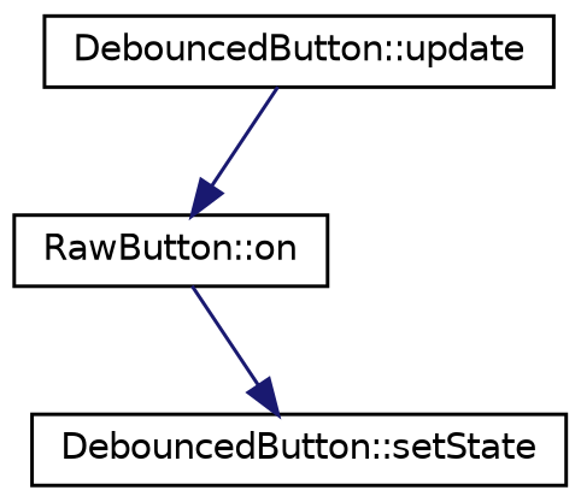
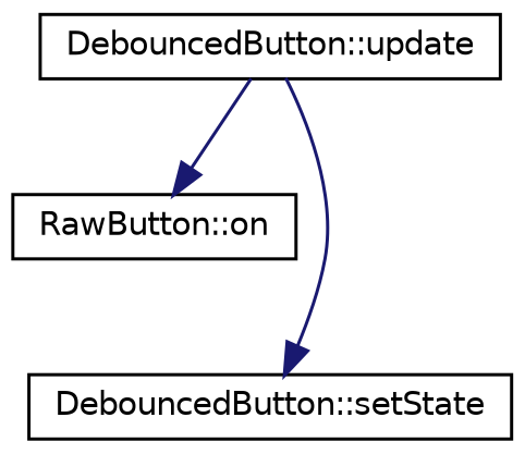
  digraph {
    rankdir=TB
    node [color=black fillcolor=white fontname=Helvetica fontsize=10 shape=record style=filled]
    edge [color=midnightblue fontname=Helvetica fontsize=10 labelfontname=Helvetica labelfontsize=10 style=solid]
    n1 [height=0.2 label="DebouncedButton::update" width=0.4]
    n2 [height=0.2 label="RawButton::on" width=0.4]
    n3 [height=0.2 label="DebouncedButton::setState" width=0.4]
    n1 -> n2
-   n2 -> n3
+   n1 -> n3
  }
